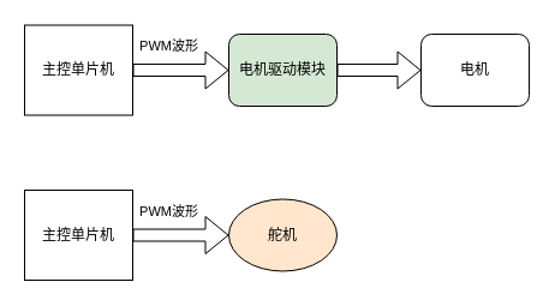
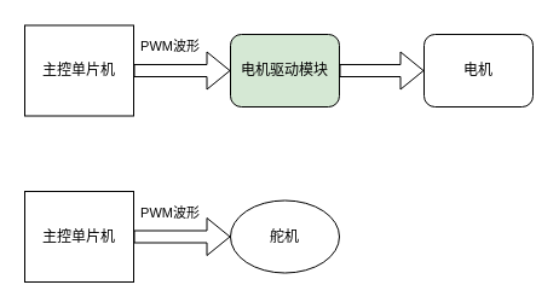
  <mxCell id="0" />
  <mxCell id="1" parent="0" />
  <mxCell id="2" value="主控单片机" style="rounded=0;whiteSpace=wrap;html=1;" vertex="1" parent="1"><mxGeometry x="20" y="20.5" width="90" height="75" as="geometry" /></mxCell>
  <mxCell id="3" value="电机驱动模块" style="rounded=1;whiteSpace=wrap;html=1;fillColor=#d5e8d4;" vertex="1" parent="1"><mxGeometry x="190" y="28" width="90" height="60" as="geometry" /></mxCell>
  <mxCell id="4" value="电机" style="whiteSpace=wrap;html=1;rounded=1;" vertex="1" parent="1"><mxGeometry x="350" y="28" width="90" height="60" as="geometry" /></mxCell>
  <mxCell id="5" value="PWM波形" style="shape=flexArrow;endArrow=classic;html=1;rounded=0;exitX=1;exitY=0.5;exitDx=0;exitDy=0;" edge="1" parent="1" source="2" target="3"><mxGeometry x="-0.25" y="20" width="50" height="50" relative="1" as="geometry"><mxPoint x="350" y="188" as="sourcePoint" /><mxPoint x="400" y="138" as="targetPoint" /><mxPoint as="offset" /></mxGeometry></mxCell>
  <mxCell id="6" value="" style="shape=flexArrow;endArrow=classic;html=1;rounded=0;exitX=1;exitY=0.5;exitDx=0;exitDy=0;entryX=0;entryY=0.5;entryDx=0;entryDy=0;" edge="1" parent="1" source="3" target="4"><mxGeometry width="50" height="50" relative="1" as="geometry"><mxPoint x="110" y="68" as="sourcePoint" /><mxPoint x="200" y="68" as="targetPoint" /></mxGeometry></mxCell>
  <mxCell id="7" value="主控单片机" style="rounded=0;whiteSpace=wrap;html=1;" vertex="1" parent="1"><mxGeometry x="20" y="158" width="90" height="75" as="geometry" /></mxCell>
- <mxCell id="8" value="舵机" style="ellipse;whiteSpace=wrap;html=1;fillColor=#ffe6cc;" vertex="1" parent="1"><mxGeometry x="190" y="165.5" width="90" height="60" as="geometry" /></mxCell>
+ <mxCell id="8" value="舵机" style="ellipse;whiteSpace=wrap;html=1;" vertex="1" parent="1"><mxGeometry x="190" y="165.5" width="90" height="60" as="geometry" /></mxCell>
  <mxCell id="9" value="PWM波形" style="shape=flexArrow;endArrow=classic;html=1;rounded=0;exitX=1;exitY=0.5;exitDx=0;exitDy=0;" edge="1" parent="1" source="7"><mxGeometry x="-0.25" y="20" width="50" height="50" relative="1" as="geometry"><mxPoint x="350" y="325.5" as="sourcePoint" /><mxPoint x="190" y="195.5" as="targetPoint" /><mxPoint as="offset" /></mxGeometry></mxCell>
